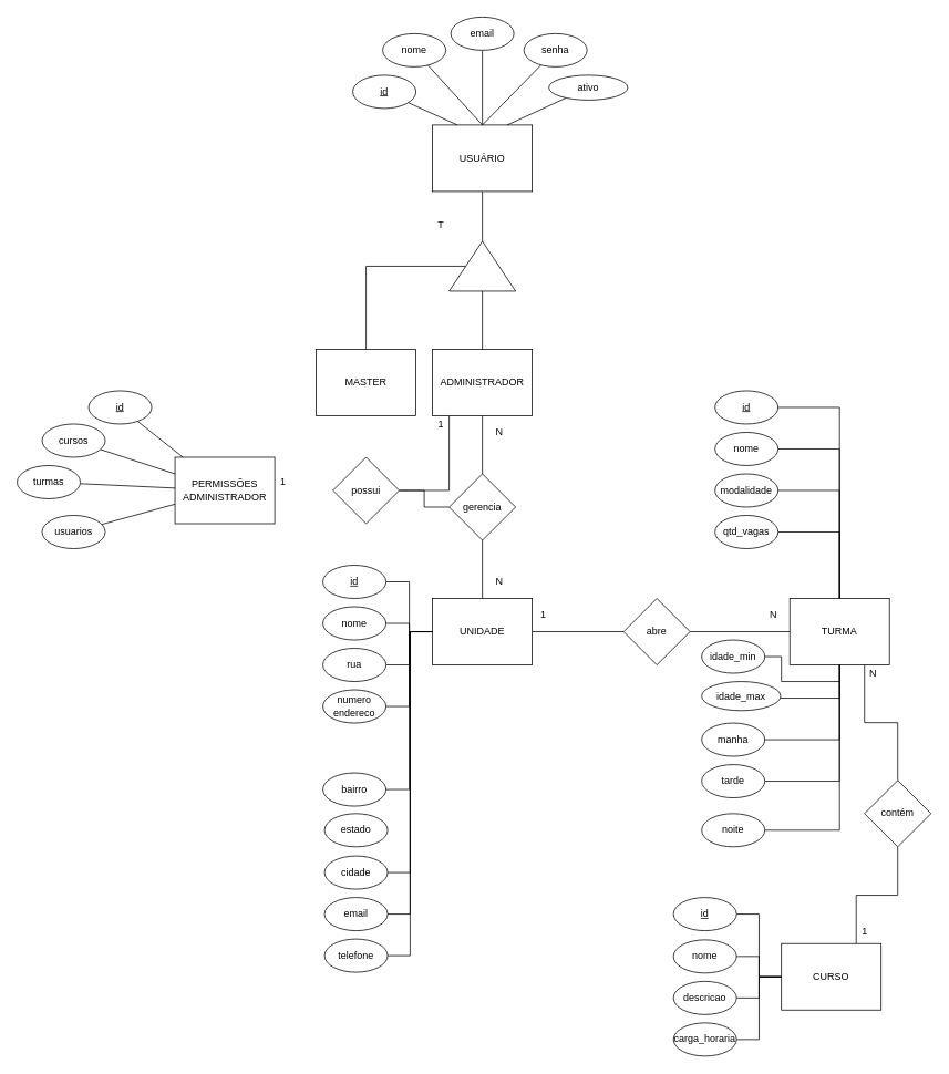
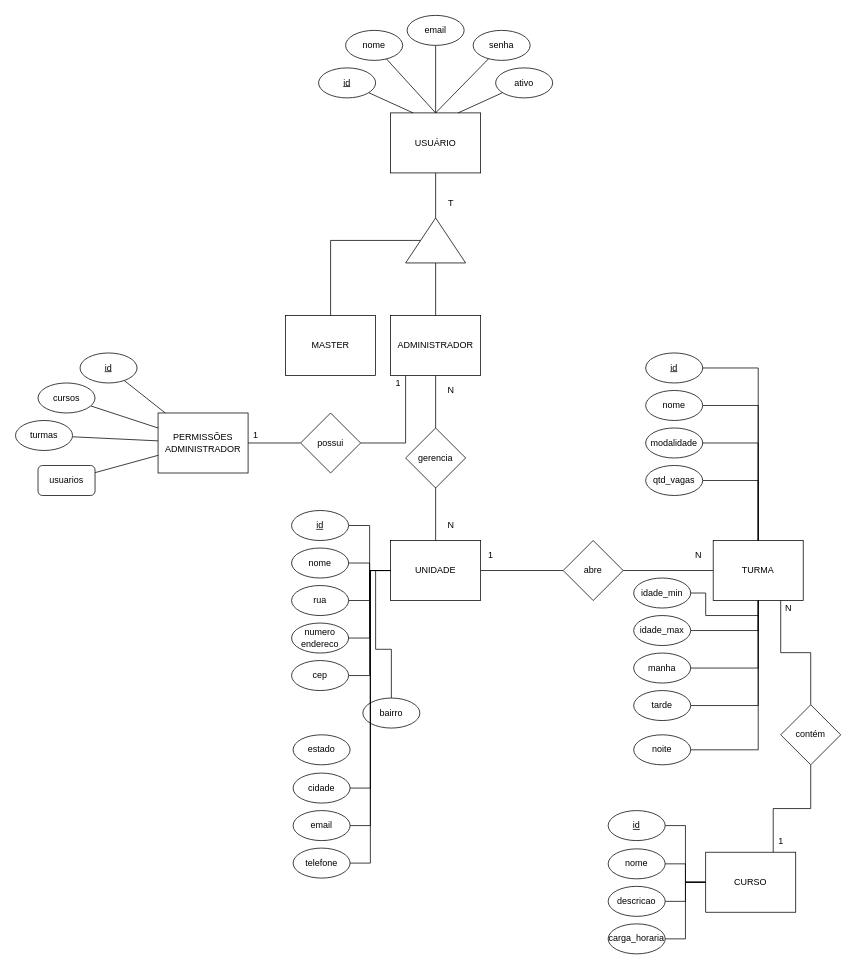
  <mxCell id="0" />
  <mxCell id="1" parent="0" />
  <mxCell id="2" style="edgeStyle=orthogonalEdgeStyle;rounded=0;orthogonalLoop=1;jettySize=auto;html=1;endArrow=none;endFill=0;" parent="1" source="3" target="10" edge="1"><mxGeometry relative="1" as="geometry" /></mxCell>
  <mxCell id="3" value="USUÁRIO" style="rounded=0;whiteSpace=wrap;html=1;" parent="1" vertex="1"><mxGeometry x="520" y="150" width="120" height="80" as="geometry" /></mxCell>
  <mxCell id="4" value="MASTER" style="rounded=0;whiteSpace=wrap;html=1;" parent="1" vertex="1"><mxGeometry x="380" y="420" width="120" height="80" as="geometry" /></mxCell>
  <mxCell id="5" style="edgeStyle=orthogonalEdgeStyle;rounded=0;orthogonalLoop=1;jettySize=auto;html=1;endArrow=none;endFill=0;" parent="1" source="7" target="16" edge="1"><mxGeometry relative="1" as="geometry" /></mxCell>
  <mxCell id="6" style="edgeStyle=orthogonalEdgeStyle;rounded=0;orthogonalLoop=1;jettySize=auto;html=1;entryX=1;entryY=0.5;entryDx=0;entryDy=0;endArrow=none;endFill=0;" parent="1" source="7" target="51" edge="1"><mxGeometry relative="1" as="geometry"><Array as="points"><mxPoint x="540" y="590" /></Array></mxGeometry></mxCell>
  <mxCell id="7" value="ADMINISTRADOR" style="rounded=0;whiteSpace=wrap;html=1;" parent="1" vertex="1"><mxGeometry x="520" y="420" width="120" height="80" as="geometry" /></mxCell>
  <mxCell id="8" style="edgeStyle=orthogonalEdgeStyle;rounded=0;orthogonalLoop=1;jettySize=auto;html=1;entryX=0.5;entryY=0;entryDx=0;entryDy=0;endArrow=none;endFill=0;" parent="1" source="10" target="4" edge="1"><mxGeometry relative="1" as="geometry" /></mxCell>
  <mxCell id="9" style="edgeStyle=orthogonalEdgeStyle;rounded=0;orthogonalLoop=1;jettySize=auto;html=1;endArrow=none;endFill=0;" parent="1" source="10" target="7" edge="1"><mxGeometry relative="1" as="geometry" /></mxCell>
  <mxCell id="10" value="" style="triangle;whiteSpace=wrap;html=1;rotation=-90;" parent="1" vertex="1"><mxGeometry x="550" y="280" width="60" height="80" as="geometry" /></mxCell>
  <mxCell id="11" value="PERMISSÕES ADMINISTRADOR" style="rounded=0;whiteSpace=wrap;html=1;" parent="1" vertex="1"><mxGeometry x="210" y="550" width="120" height="80" as="geometry" /></mxCell>
  <mxCell id="12" style="edgeStyle=orthogonalEdgeStyle;rounded=0;orthogonalLoop=1;jettySize=auto;html=1;entryX=0;entryY=0.5;entryDx=0;entryDy=0;endArrow=none;endFill=0;" parent="1" source="13" target="54" edge="1"><mxGeometry relative="1" as="geometry" /></mxCell>
  <mxCell id="13" value="UNIDADE" style="rounded=0;whiteSpace=wrap;html=1;" parent="1" vertex="1"><mxGeometry x="520" y="720" width="120" height="80" as="geometry" /></mxCell>
- <mxCell id="14" value="T" style="text;html=1;align=center;verticalAlign=middle;resizable=0;points=[];autosize=1;strokeColor=none;fillColor=none;" parent="1" vertex="1"><mxGeometry x="520" y="260" width="20" height="20" as="geometry" /></mxCell>
+ <mxCell id="14" value="T" style="text;html=1;align=center;verticalAlign=middle;resizable=0;points=[];autosize=1;strokeColor=none;fillColor=none;" parent="1" vertex="1"><mxGeometry x="590" y="260" width="20" height="20" as="geometry" /></mxCell>
  <mxCell id="15" style="edgeStyle=orthogonalEdgeStyle;rounded=0;orthogonalLoop=1;jettySize=auto;html=1;entryX=0.5;entryY=0;entryDx=0;entryDy=0;endArrow=none;endFill=0;" parent="1" source="16" target="13" edge="1"><mxGeometry relative="1" as="geometry" /></mxCell>
  <mxCell id="16" value="gerencia" style="rhombus;whiteSpace=wrap;html=1;" parent="1" vertex="1"><mxGeometry x="540" y="570" width="80" height="80" as="geometry" /></mxCell>
  <mxCell id="17" value="N" style="text;html=1;align=center;verticalAlign=middle;resizable=0;points=[];autosize=1;strokeColor=none;fillColor=none;" parent="1" vertex="1"><mxGeometry x="590" y="690" width="20" height="20" as="geometry" /></mxCell>
  <mxCell id="18" value="N" style="text;html=1;align=center;verticalAlign=middle;resizable=0;points=[];autosize=1;strokeColor=none;fillColor=none;" parent="1" vertex="1"><mxGeometry x="590" y="510" width="20" height="20" as="geometry" /></mxCell>
  <mxCell id="19" style="rounded=0;orthogonalLoop=1;jettySize=auto;html=1;endArrow=none;endFill=0;entryX=0.25;entryY=0;entryDx=0;entryDy=0;" parent="1" source="20" target="3" edge="1"><mxGeometry relative="1" as="geometry" /></mxCell>
  <mxCell id="20" value="&lt;u&gt;id&lt;/u&gt;" style="ellipse;whiteSpace=wrap;html=1;" parent="1" vertex="1"><mxGeometry x="424" y="90" width="76" height="40" as="geometry" /></mxCell>
  <mxCell id="21" style="edgeStyle=none;rounded=0;orthogonalLoop=1;jettySize=auto;html=1;entryX=0.5;entryY=0;entryDx=0;entryDy=0;endArrow=none;endFill=0;" parent="1" source="22" target="3" edge="1"><mxGeometry relative="1" as="geometry" /></mxCell>
  <mxCell id="22" value="nome" style="ellipse;whiteSpace=wrap;html=1;" parent="1" vertex="1"><mxGeometry x="460" y="40" width="76" height="40" as="geometry" /></mxCell>
  <mxCell id="23" style="edgeStyle=none;rounded=0;orthogonalLoop=1;jettySize=auto;html=1;entryX=0.5;entryY=0;entryDx=0;entryDy=0;endArrow=none;endFill=0;" parent="1" source="24" target="3" edge="1"><mxGeometry relative="1" as="geometry" /></mxCell>
  <mxCell id="24" value="email" style="ellipse;whiteSpace=wrap;html=1;" parent="1" vertex="1"><mxGeometry x="542" y="20" width="76" height="40" as="geometry" /></mxCell>
  <mxCell id="25" style="edgeStyle=none;rounded=0;orthogonalLoop=1;jettySize=auto;html=1;entryX=0.5;entryY=0;entryDx=0;entryDy=0;endArrow=none;endFill=0;" parent="1" source="26" target="3" edge="1"><mxGeometry relative="1" as="geometry" /></mxCell>
  <mxCell id="26" value="senha" style="ellipse;whiteSpace=wrap;html=1;" parent="1" vertex="1"><mxGeometry x="630" y="40" width="76" height="40" as="geometry" /></mxCell>
  <mxCell id="27" style="edgeStyle=none;rounded=0;orthogonalLoop=1;jettySize=auto;html=1;endArrow=none;endFill=0;" parent="1" source="28" target="11" edge="1"><mxGeometry relative="1" as="geometry" /></mxCell>
  <mxCell id="28" value="&lt;u&gt;id&lt;/u&gt;" style="ellipse;whiteSpace=wrap;html=1;" parent="1" vertex="1"><mxGeometry x="106" y="470" width="76" height="40" as="geometry" /></mxCell>
  <mxCell id="29" style="rounded=0;orthogonalLoop=1;jettySize=auto;html=1;entryX=0;entryY=0.25;entryDx=0;entryDy=0;endArrow=none;endFill=0;" parent="1" source="30" target="11" edge="1"><mxGeometry relative="1" as="geometry" /></mxCell>
  <mxCell id="30" value="cursos" style="ellipse;whiteSpace=wrap;html=1;" parent="1" vertex="1"><mxGeometry x="50" y="510" width="76" height="40" as="geometry" /></mxCell>
  <mxCell id="31" style="edgeStyle=orthogonalEdgeStyle;rounded=0;orthogonalLoop=1;jettySize=auto;html=1;entryX=0;entryY=0.5;entryDx=0;entryDy=0;endArrow=none;endFill=0;" parent="1" source="32" target="13" edge="1"><mxGeometry relative="1" as="geometry" /></mxCell>
  <mxCell id="32" value="&lt;u&gt;id&lt;/u&gt;" style="ellipse;whiteSpace=wrap;html=1;" parent="1" vertex="1"><mxGeometry x="388" y="680" width="76" height="40" as="geometry" /></mxCell>
  <mxCell id="33" style="edgeStyle=orthogonalEdgeStyle;rounded=0;orthogonalLoop=1;jettySize=auto;html=1;entryX=0;entryY=0.5;entryDx=0;entryDy=0;endArrow=none;endFill=0;" parent="1" source="34" target="13" edge="1"><mxGeometry relative="1" as="geometry" /></mxCell>
  <mxCell id="34" value="nome" style="ellipse;whiteSpace=wrap;html=1;" parent="1" vertex="1"><mxGeometry x="388" y="730" width="76" height="40" as="geometry" /></mxCell>
  <mxCell id="35" style="edgeStyle=orthogonalEdgeStyle;rounded=0;orthogonalLoop=1;jettySize=auto;html=1;endArrow=none;endFill=0;" parent="1" source="36" target="13" edge="1"><mxGeometry relative="1" as="geometry" /></mxCell>
  <mxCell id="36" value="rua" style="ellipse;whiteSpace=wrap;html=1;" parent="1" vertex="1"><mxGeometry x="388" y="780" width="76" height="40" as="geometry" /></mxCell>
  <mxCell id="37" style="edgeStyle=orthogonalEdgeStyle;rounded=0;orthogonalLoop=1;jettySize=auto;html=1;entryX=0;entryY=0.5;entryDx=0;entryDy=0;endArrow=none;endFill=0;" parent="1" source="38" target="13" edge="1"><mxGeometry relative="1" as="geometry" /></mxCell>
  <mxCell id="38" value="numero&lt;br&gt;endereco" style="ellipse;whiteSpace=wrap;html=1;" parent="1" vertex="1"><mxGeometry x="388" y="830" width="76" height="40" as="geometry" /></mxCell>
+ <mxCell id="39" style="edgeStyle=orthogonalEdgeStyle;rounded=0;orthogonalLoop=1;jettySize=auto;html=1;entryX=0;entryY=0.5;entryDx=0;entryDy=0;endArrow=none;endFill=0;" parent="1" source="40" target="13" edge="1"><mxGeometry relative="1" as="geometry" /></mxCell>
+ <mxCell id="40" value="cep" style="ellipse;whiteSpace=wrap;html=1;" parent="1" vertex="1"><mxGeometry x="388" y="880" width="76" height="40" as="geometry" /></mxCell>
  <mxCell id="41" style="edgeStyle=orthogonalEdgeStyle;rounded=0;orthogonalLoop=1;jettySize=auto;html=1;entryX=0;entryY=0.5;entryDx=0;entryDy=0;endArrow=none;endFill=0;" parent="1" source="42" target="13" edge="1"><mxGeometry relative="1" as="geometry" /></mxCell>
- <mxCell id="42" value="bairro" style="ellipse;whiteSpace=wrap;html=1;" parent="1" vertex="1"><mxGeometry x="388" y="930" width="76" height="40" as="geometry" /></mxCell>
+ <mxCell id="42" value="bairro" style="ellipse;whiteSpace=wrap;html=1;" parent="1" vertex="1"><mxGeometry x="483" y="930" width="76" height="40" as="geometry" /></mxCell>
  <mxCell id="43" style="edgeStyle=orthogonalEdgeStyle;rounded=0;orthogonalLoop=1;jettySize=auto;html=1;entryX=0;entryY=0.5;entryDx=0;entryDy=0;endArrow=none;endFill=0;" parent="1" source="44" target="13" edge="1"><mxGeometry relative="1" as="geometry" /></mxCell>
  <mxCell id="44" value="cidade" style="ellipse;whiteSpace=wrap;html=1;" parent="1" vertex="1"><mxGeometry x="390" y="1030" width="76" height="40" as="geometry" /></mxCell>
  <mxCell id="45" value="estado" style="ellipse;whiteSpace=wrap;html=1;" parent="1" vertex="1"><mxGeometry x="390" y="979" width="76" height="40" as="geometry" /></mxCell>
  <mxCell id="46" style="edgeStyle=orthogonalEdgeStyle;rounded=0;orthogonalLoop=1;jettySize=auto;html=1;entryX=0;entryY=0.5;entryDx=0;entryDy=0;endArrow=none;endFill=0;" parent="1" source="47" target="13" edge="1"><mxGeometry relative="1" as="geometry" /></mxCell>
  <mxCell id="47" value="email" style="ellipse;whiteSpace=wrap;html=1;" parent="1" vertex="1"><mxGeometry x="390" y="1080" width="76" height="40" as="geometry" /></mxCell>
  <mxCell id="48" style="edgeStyle=orthogonalEdgeStyle;rounded=0;orthogonalLoop=1;jettySize=auto;html=1;entryX=0;entryY=0.5;entryDx=0;entryDy=0;endArrow=none;endFill=0;" parent="1" source="49" target="13" edge="1"><mxGeometry relative="1" as="geometry" /></mxCell>
  <mxCell id="49" value="telefone" style="ellipse;whiteSpace=wrap;html=1;" parent="1" vertex="1"><mxGeometry x="390" y="1130" width="76" height="40" as="geometry" /></mxCell>
- <mxCell id="50" style="edgeStyle=orthogonalEdgeStyle;rounded=0;orthogonalLoop=1;jettySize=auto;html=1;endArrow=none;endFill=0;" parent="1" source="51" target="16" edge="1"><mxGeometry relative="1" as="geometry" /></mxCell>
+ <mxCell id="50" style="edgeStyle=orthogonalEdgeStyle;rounded=0;orthogonalLoop=1;jettySize=auto;html=1;entryX=1;entryY=0.5;entryDx=0;entryDy=0;endArrow=none;endFill=0;" parent="1" source="51" target="11" edge="1"><mxGeometry relative="1" as="geometry" /></mxCell>
  <mxCell id="51" value="possui" style="rhombus;whiteSpace=wrap;html=1;" parent="1" vertex="1"><mxGeometry x="400" y="550" width="80" height="80" as="geometry" /></mxCell>
  <mxCell id="52" style="edgeStyle=none;rounded=0;orthogonalLoop=1;jettySize=auto;html=1;exitX=0;exitY=1;exitDx=0;exitDy=0;endArrow=none;endFill=0;" parent="1" source="30" target="30" edge="1"><mxGeometry relative="1" as="geometry" /></mxCell>
  <mxCell id="53" style="edgeStyle=orthogonalEdgeStyle;rounded=0;orthogonalLoop=1;jettySize=auto;html=1;endArrow=none;endFill=0;" parent="1" source="54" target="55" edge="1"><mxGeometry relative="1" as="geometry" /></mxCell>
  <mxCell id="54" value="abre" style="rhombus;whiteSpace=wrap;html=1;" parent="1" vertex="1"><mxGeometry x="750" y="720" width="80" height="80" as="geometry" /></mxCell>
  <mxCell id="55" value="TURMA" style="rounded=0;whiteSpace=wrap;html=1;" parent="1" vertex="1"><mxGeometry x="950" y="720" width="120" height="80" as="geometry" /></mxCell>
  <mxCell id="56" style="edgeStyle=orthogonalEdgeStyle;rounded=0;orthogonalLoop=1;jettySize=auto;html=1;endArrow=none;endFill=0;entryX=0.75;entryY=0;entryDx=0;entryDy=0;" parent="1" source="58" target="59" edge="1"><mxGeometry relative="1" as="geometry" /></mxCell>
  <mxCell id="57" style="edgeStyle=orthogonalEdgeStyle;rounded=0;orthogonalLoop=1;jettySize=auto;html=1;endArrow=none;endFill=0;entryX=0.75;entryY=1;entryDx=0;entryDy=0;" parent="1" source="58" target="55" edge="1"><mxGeometry relative="1" as="geometry" /></mxCell>
  <mxCell id="58" value="contém" style="rhombus;whiteSpace=wrap;html=1;" parent="1" vertex="1"><mxGeometry x="1040" y="939" width="80" height="80" as="geometry" /></mxCell>
  <mxCell id="59" value="CURSO" style="rounded=0;whiteSpace=wrap;html=1;" parent="1" vertex="1"><mxGeometry x="940" y="1135.5" width="120" height="80" as="geometry" /></mxCell>
  <mxCell id="60" style="edgeStyle=orthogonalEdgeStyle;rounded=0;orthogonalLoop=1;jettySize=auto;html=1;entryX=0;entryY=0.5;entryDx=0;entryDy=0;endArrow=none;endFill=0;" parent="1" source="61" target="59" edge="1"><mxGeometry relative="1" as="geometry" /></mxCell>
  <mxCell id="61" value="&lt;u&gt;id&lt;/u&gt;" style="ellipse;whiteSpace=wrap;html=1;" parent="1" vertex="1"><mxGeometry x="810" y="1080" width="76" height="40" as="geometry" /></mxCell>
  <mxCell id="62" style="edgeStyle=orthogonalEdgeStyle;rounded=0;orthogonalLoop=1;jettySize=auto;html=1;entryX=0;entryY=0.5;entryDx=0;entryDy=0;endArrow=none;endFill=0;" parent="1" source="63" target="59" edge="1"><mxGeometry relative="1" as="geometry" /></mxCell>
  <mxCell id="63" value="nome" style="ellipse;whiteSpace=wrap;html=1;" parent="1" vertex="1"><mxGeometry x="810" y="1131" width="76" height="40" as="geometry" /></mxCell>
  <mxCell id="64" style="edgeStyle=orthogonalEdgeStyle;rounded=0;orthogonalLoop=1;jettySize=auto;html=1;endArrow=none;endFill=0;" parent="1" source="65" target="59" edge="1"><mxGeometry relative="1" as="geometry" /></mxCell>
  <mxCell id="65" value="descricao" style="ellipse;whiteSpace=wrap;html=1;" parent="1" vertex="1"><mxGeometry x="810" y="1181" width="76" height="40" as="geometry" /></mxCell>
  <mxCell id="66" style="edgeStyle=orthogonalEdgeStyle;rounded=0;orthogonalLoop=1;jettySize=auto;html=1;entryX=0;entryY=0.5;entryDx=0;entryDy=0;endArrow=none;endFill=0;" parent="1" source="67" target="59" edge="1"><mxGeometry relative="1" as="geometry" /></mxCell>
  <mxCell id="67" value="carga_horaria" style="ellipse;whiteSpace=wrap;html=1;" parent="1" vertex="1"><mxGeometry x="810" y="1231" width="76" height="40" as="geometry" /></mxCell>
  <mxCell id="68" style="edgeStyle=orthogonalEdgeStyle;rounded=0;orthogonalLoop=1;jettySize=auto;html=1;endArrow=none;endFill=0;" parent="1" source="69" target="55" edge="1"><mxGeometry relative="1" as="geometry" /></mxCell>
  <mxCell id="69" value="&lt;u&gt;id&lt;/u&gt;" style="ellipse;whiteSpace=wrap;html=1;" parent="1" vertex="1"><mxGeometry x="860" y="470" width="76" height="40" as="geometry" /></mxCell>
  <mxCell id="70" style="edgeStyle=orthogonalEdgeStyle;rounded=0;orthogonalLoop=1;jettySize=auto;html=1;endArrow=none;endFill=0;" parent="1" source="71" target="55" edge="1"><mxGeometry relative="1" as="geometry" /></mxCell>
  <mxCell id="71" value="nome" style="ellipse;whiteSpace=wrap;html=1;" parent="1" vertex="1"><mxGeometry x="860" y="520" width="76" height="40" as="geometry" /></mxCell>
  <mxCell id="72" style="edgeStyle=orthogonalEdgeStyle;rounded=0;orthogonalLoop=1;jettySize=auto;html=1;endArrow=none;endFill=0;entryX=0.5;entryY=1;entryDx=0;entryDy=0;" parent="1" source="73" target="55" edge="1"><mxGeometry relative="1" as="geometry"><mxPoint x="990" y="840" as="targetPoint" /></mxGeometry></mxCell>
  <mxCell id="73" value="idade_min" style="ellipse;whiteSpace=wrap;html=1;" parent="1" vertex="1"><mxGeometry x="844" y="770" width="76" height="40" as="geometry" /></mxCell>
  <mxCell id="74" style="edgeStyle=orthogonalEdgeStyle;rounded=0;orthogonalLoop=1;jettySize=auto;html=1;entryX=0.25;entryY=1;entryDx=0;entryDy=0;endArrow=none;endFill=0;" parent="1" source="75" edge="1"><mxGeometry relative="1" as="geometry"><mxPoint x="1010" y="820" as="targetPoint" /><Array as="points"><mxPoint x="1010" y="840" /></Array></mxGeometry></mxCell>
- <mxCell id="75" value="idade_max" style="ellipse;whiteSpace=wrap;html=1;" parent="1" vertex="1"><mxGeometry x="844" y="820" width="95" height="35" as="geometry" /></mxCell>
+ <mxCell id="75" value="idade_max" style="ellipse;whiteSpace=wrap;html=1;" parent="1" vertex="1"><mxGeometry x="844" y="820" width="76" height="40" as="geometry" /></mxCell>
  <mxCell id="76" style="edgeStyle=orthogonalEdgeStyle;rounded=0;orthogonalLoop=1;jettySize=auto;html=1;entryX=0.5;entryY=0;entryDx=0;entryDy=0;endArrow=none;endFill=0;" parent="1" source="77" target="55" edge="1"><mxGeometry relative="1" as="geometry" /></mxCell>
  <mxCell id="77" value="qtd_vagas" style="ellipse;whiteSpace=wrap;html=1;" parent="1" vertex="1"><mxGeometry x="860" y="620" width="76" height="40" as="geometry" /></mxCell>
  <mxCell id="78" style="edgeStyle=orthogonalEdgeStyle;rounded=0;orthogonalLoop=1;jettySize=auto;html=1;endArrow=none;endFill=0;" parent="1" source="79" target="55" edge="1"><mxGeometry relative="1" as="geometry" /></mxCell>
  <mxCell id="79" value="modalidade" style="ellipse;whiteSpace=wrap;html=1;" parent="1" vertex="1"><mxGeometry x="860" y="570" width="76" height="40" as="geometry" /></mxCell>
  <mxCell id="80" value="1" style="text;html=1;align=center;verticalAlign=middle;resizable=0;points=[];autosize=1;strokeColor=none;fillColor=none;" parent="1" vertex="1"><mxGeometry x="643" y="730" width="20" height="20" as="geometry" /></mxCell>
  <mxCell id="81" value="N" style="text;html=1;align=center;verticalAlign=middle;resizable=0;points=[];autosize=1;strokeColor=none;fillColor=none;" parent="1" vertex="1"><mxGeometry x="920" y="730" width="20" height="20" as="geometry" /></mxCell>
  <mxCell id="82" value="N" style="text;html=1;align=center;verticalAlign=middle;resizable=0;points=[];autosize=1;strokeColor=none;fillColor=none;" parent="1" vertex="1"><mxGeometry x="1040" y="800" width="20" height="20" as="geometry" /></mxCell>
  <mxCell id="83" value="1" style="text;html=1;align=center;verticalAlign=middle;resizable=0;points=[];autosize=1;strokeColor=none;fillColor=none;" parent="1" vertex="1"><mxGeometry x="1030" y="1111" width="20" height="20" as="geometry" /></mxCell>
  <mxCell id="84" value="1" style="text;html=1;align=center;verticalAlign=middle;resizable=0;points=[];autosize=1;strokeColor=none;fillColor=none;" parent="1" vertex="1"><mxGeometry x="520" y="500" width="20" height="20" as="geometry" /></mxCell>
  <mxCell id="85" value="1" style="text;html=1;align=center;verticalAlign=middle;resizable=0;points=[];autosize=1;strokeColor=none;fillColor=none;" parent="1" vertex="1"><mxGeometry x="330" y="570" width="20" height="20" as="geometry" /></mxCell>
  <mxCell id="86" style="rounded=0;orthogonalLoop=1;jettySize=auto;html=1;entryX=0.75;entryY=0;entryDx=0;entryDy=0;endArrow=none;endFill=0;" parent="1" source="87" target="3" edge="1"><mxGeometry relative="1" as="geometry" /></mxCell>
- <mxCell id="87" value="ativo" style="ellipse;whiteSpace=wrap;html=1;" parent="1" vertex="1"><mxGeometry x="660" y="90" width="95" height="30" as="geometry" /></mxCell>
+ <mxCell id="87" value="ativo" style="ellipse;whiteSpace=wrap;html=1;" parent="1" vertex="1"><mxGeometry x="660" y="90" width="76" height="40" as="geometry" /></mxCell>
  <mxCell id="88" style="rounded=0;orthogonalLoop=1;jettySize=auto;html=1;endArrow=none;endFill=0;" parent="1" source="89" target="11" edge="1"><mxGeometry relative="1" as="geometry" /></mxCell>
  <mxCell id="89" value="turmas" style="ellipse;whiteSpace=wrap;html=1;" parent="1" vertex="1"><mxGeometry x="20" y="560" width="76" height="40" as="geometry" /></mxCell>
  <mxCell id="90" style="edgeStyle=none;rounded=0;orthogonalLoop=1;jettySize=auto;html=1;endArrow=none;endFill=0;" parent="1" source="91" target="11" edge="1"><mxGeometry relative="1" as="geometry" /></mxCell>
- <mxCell id="91" value="usuarios" style="ellipse;whiteSpace=wrap;html=1;" parent="1" vertex="1"><mxGeometry x="50" y="620" width="76" height="40" as="geometry" /></mxCell>
+ <mxCell id="91" value="usuarios" style="whiteSpace=wrap;html=1;rounded=1;" parent="1" vertex="1"><mxGeometry x="50" y="620" width="76" height="40" as="geometry" /></mxCell>
  <mxCell id="92" style="edgeStyle=orthogonalEdgeStyle;rounded=0;orthogonalLoop=1;jettySize=auto;html=1;exitX=0.5;exitY=1;exitDx=0;exitDy=0;" edge="1" parent="1" source="75" target="75"><mxGeometry relative="1" as="geometry" /></mxCell>
  <mxCell id="93" style="edgeStyle=orthogonalEdgeStyle;rounded=0;orthogonalLoop=1;jettySize=auto;html=1;endArrow=none;endFill=0;" edge="1" parent="1" source="94" target="55"><mxGeometry relative="1" as="geometry" /></mxCell>
  <mxCell id="94" value="manha" style="ellipse;whiteSpace=wrap;html=1;" vertex="1" parent="1"><mxGeometry x="844" y="870" width="76" height="40" as="geometry" /></mxCell>
  <mxCell id="95" style="edgeStyle=orthogonalEdgeStyle;rounded=0;orthogonalLoop=1;jettySize=auto;html=1;entryX=0.5;entryY=1;entryDx=0;entryDy=0;endArrow=none;endFill=0;" edge="1" parent="1" source="96" target="55"><mxGeometry relative="1" as="geometry" /></mxCell>
  <mxCell id="96" value="tarde" style="ellipse;whiteSpace=wrap;html=1;" vertex="1" parent="1"><mxGeometry x="844" y="920" width="76" height="40" as="geometry" /></mxCell>
  <mxCell id="97" style="edgeStyle=orthogonalEdgeStyle;rounded=0;orthogonalLoop=1;jettySize=auto;html=1;endArrow=none;endFill=0;" edge="1" parent="1" source="98" target="55"><mxGeometry relative="1" as="geometry" /></mxCell>
  <mxCell id="98" value="noite" style="ellipse;whiteSpace=wrap;html=1;" vertex="1" parent="1"><mxGeometry x="844" y="979" width="76" height="40" as="geometry" /></mxCell>
